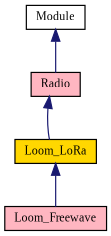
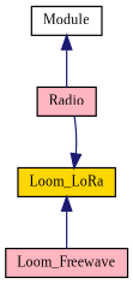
  digraph {
    fontname="Liberation Serif"
    node [color=black fillcolor=lightpink fontname="Liberation Serif" fontsize=10 shape=record style=filled]
    edge [color=midnightblue dir=back fontname="Liberation Serif" fontsize=10 labelfontname=Helvetica labelfontsize=10 style=solid]
    n1 [fontcolor=black height=0.2 label=Radio width=0.4]
    n2 [fillcolor=gold height=0.2 label=Loom_LoRa width=0.4]
    n3 [height=0.2 label=Loom_Freewave width=0.4]
    n4 [fillcolor=white height=0.2 label=Module width=0.4]
-   n1 -> n2
+   n2 -> n1
    n2 -> n3
    n4 -> n1
  }
